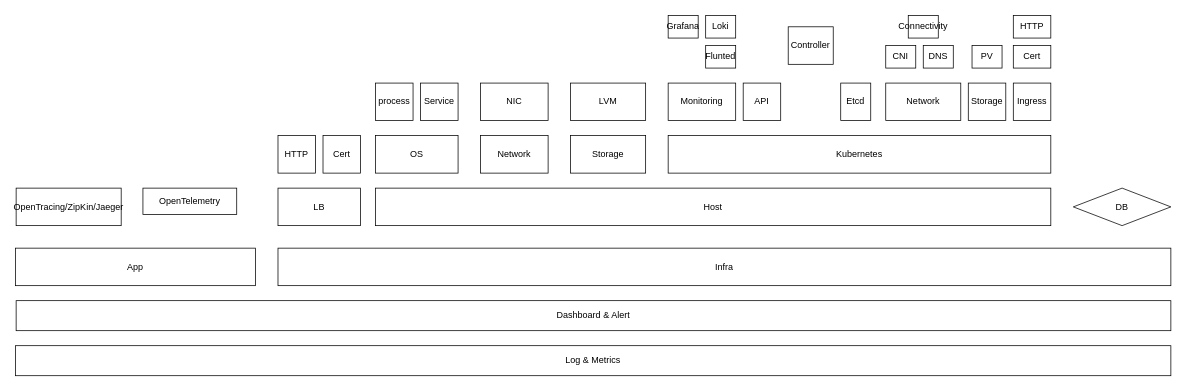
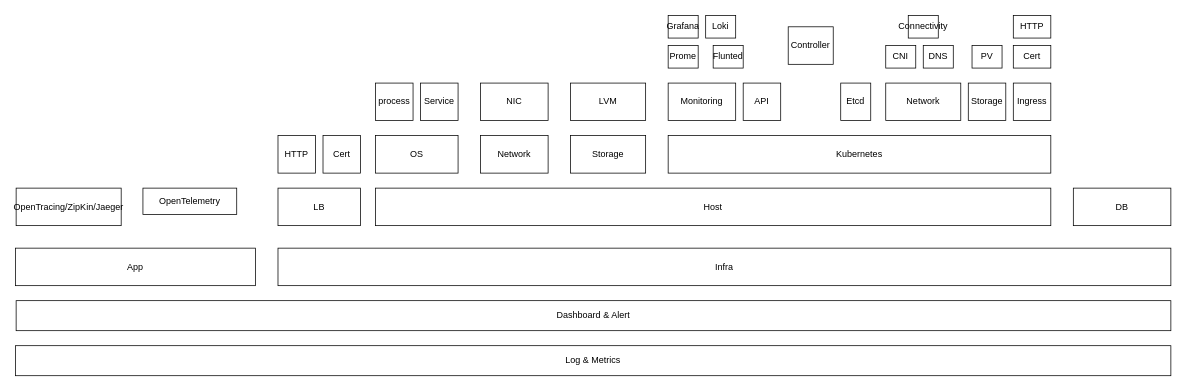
  <mxCell id="0" />
  <mxCell id="1" parent="0" />
  <mxCell id="2" value="App" style="rounded=0;whiteSpace=wrap;html=1;" vertex="1" parent="1"><mxGeometry x="20" y="330" width="320" height="50" as="geometry" /></mxCell>
  <mxCell id="3" value="Infra" style="rounded=0;whiteSpace=wrap;html=1;" vertex="1" parent="1"><mxGeometry x="370" y="330" width="1190" height="50" as="geometry" /></mxCell>
  <mxCell id="4" value="OS" style="rounded=0;whiteSpace=wrap;html=1;" vertex="1" parent="1"><mxGeometry x="500" y="180" width="110" height="50" as="geometry" /></mxCell>
  <mxCell id="5" value="Network" style="rounded=0;whiteSpace=wrap;html=1;" vertex="1" parent="1"><mxGeometry x="640" y="180" width="90" height="50" as="geometry" /></mxCell>
  <mxCell id="6" value="Storage" style="rounded=0;whiteSpace=wrap;html=1;" vertex="1" parent="1"><mxGeometry x="760" y="180" width="100" height="50" as="geometry" /></mxCell>
  <mxCell id="7" value="Monitoring" style="rounded=0;whiteSpace=wrap;html=1;" vertex="1" parent="1"><mxGeometry x="890" y="110" width="90" height="50" as="geometry" /></mxCell>
  <mxCell id="8" value="Kubernetes" style="rounded=0;whiteSpace=wrap;html=1;" vertex="1" parent="1"><mxGeometry x="890" y="180" width="510" height="50" as="geometry" /></mxCell>
  <mxCell id="9" value="Log &amp;amp; Metrics" style="rounded=0;whiteSpace=wrap;html=1;" vertex="1" parent="1"><mxGeometry x="20" y="460" width="1540" height="40" as="geometry" /></mxCell>
  <mxCell id="10" value="OpenTracing/ZipKin/Jaeger" style="rounded=0;whiteSpace=wrap;html=1;" vertex="1" parent="1"><mxGeometry x="21" y="250" width="140" height="50" as="geometry" /></mxCell>
  <mxCell id="11" value="OpenTelemetry" style="rounded=0;whiteSpace=wrap;html=1;" vertex="1" parent="1"><mxGeometry x="190" y="250" width="125" height="35" as="geometry" /></mxCell>
  <mxCell id="12" value="LB" style="rounded=0;whiteSpace=wrap;html=1;" vertex="1" parent="1"><mxGeometry x="370" y="250" width="110" height="50" as="geometry" /></mxCell>
  <mxCell id="13" value="HTTP" style="rounded=0;whiteSpace=wrap;html=1;" vertex="1" parent="1"><mxGeometry x="370" y="180" width="50" height="50" as="geometry" /></mxCell>
  <mxCell id="14" value="Cert" style="rounded=0;whiteSpace=wrap;html=1;" vertex="1" parent="1"><mxGeometry x="430" y="180" width="50" height="50" as="geometry" /></mxCell>
  <mxCell id="15" value="process" style="rounded=0;whiteSpace=wrap;html=1;" vertex="1" parent="1"><mxGeometry x="500" y="110" width="50" height="50" as="geometry" /></mxCell>
  <mxCell id="16" value="Service" style="rounded=0;whiteSpace=wrap;html=1;" vertex="1" parent="1"><mxGeometry x="560" y="110" width="50" height="50" as="geometry" /></mxCell>
  <mxCell id="17" value="NIC" style="rounded=0;whiteSpace=wrap;html=1;" vertex="1" parent="1"><mxGeometry x="640" y="110" width="90" height="50" as="geometry" /></mxCell>
  <mxCell id="18" value="LVM" style="rounded=0;whiteSpace=wrap;html=1;" vertex="1" parent="1"><mxGeometry x="760" y="110" width="100" height="50" as="geometry" /></mxCell>
  <mxCell id="19" value="API" style="rounded=0;whiteSpace=wrap;html=1;" vertex="1" parent="1"><mxGeometry x="990" y="110" width="50" height="50" as="geometry" /></mxCell>
  <mxCell id="20" value="Controller" style="rounded=0;whiteSpace=wrap;html=1;" vertex="1" parent="1"><mxGeometry x="1050" y="35" width="60" height="50" as="geometry" /></mxCell>
  <mxCell id="21" value="Etcd" style="rounded=0;whiteSpace=wrap;html=1;" vertex="1" parent="1"><mxGeometry x="1120" y="110" width="40" height="50" as="geometry" /></mxCell>
  <mxCell id="22" value="Network" style="rounded=0;whiteSpace=wrap;html=1;" vertex="1" parent="1"><mxGeometry x="1180" y="110" width="100" height="50" as="geometry" /></mxCell>
  <mxCell id="23" value="Storage" style="rounded=0;whiteSpace=wrap;html=1;" vertex="1" parent="1"><mxGeometry x="1290" y="110" width="50" height="50" as="geometry" /></mxCell>
  <mxCell id="24" value="Ingress" style="rounded=0;whiteSpace=wrap;html=1;" vertex="1" parent="1"><mxGeometry x="1350" y="110" width="50" height="50" as="geometry" /></mxCell>
  <mxCell id="25" value="Host" style="rounded=0;whiteSpace=wrap;html=1;" vertex="1" parent="1"><mxGeometry x="500" y="250" width="900" height="50" as="geometry" /></mxCell>
- <mxCell id="27" value="Flunted" style="rounded=0;whiteSpace=wrap;html=1;" vertex="1" parent="1"><mxGeometry x="940" y="60" width="40" height="30" as="geometry" /></mxCell>
+ <mxCell id="26" value="Prome" style="rounded=0;whiteSpace=wrap;html=1;" vertex="1" parent="1"><mxGeometry x="890" y="60" width="40" height="30" as="geometry" /></mxCell>
+ <mxCell id="27" value="Flunted" style="rounded=0;whiteSpace=wrap;html=1;" vertex="1" parent="1"><mxGeometry x="950" y="60" width="40" height="30" as="geometry" /></mxCell>
  <mxCell id="28" value="Grafana" style="rounded=0;whiteSpace=wrap;html=1;" vertex="1" parent="1"><mxGeometry x="890" y="20" width="40" height="30" as="geometry" /></mxCell>
  <mxCell id="29" value="Loki" style="rounded=0;whiteSpace=wrap;html=1;" vertex="1" parent="1"><mxGeometry x="940" y="20" width="40" height="30" as="geometry" /></mxCell>
  <mxCell id="30" value="CNI" style="rounded=0;whiteSpace=wrap;html=1;" vertex="1" parent="1"><mxGeometry x="1180" y="60" width="40" height="30" as="geometry" /></mxCell>
  <mxCell id="31" value="DNS" style="rounded=0;whiteSpace=wrap;html=1;" vertex="1" parent="1"><mxGeometry x="1230" y="60" width="40" height="30" as="geometry" /></mxCell>
  <mxCell id="32" value="PV" style="rounded=0;whiteSpace=wrap;html=1;" vertex="1" parent="1"><mxGeometry x="1295" y="60" width="40" height="30" as="geometry" /></mxCell>
  <mxCell id="33" value="Cert" style="rounded=0;whiteSpace=wrap;html=1;" vertex="1" parent="1"><mxGeometry x="1350" y="60" width="50" height="30" as="geometry" /></mxCell>
  <mxCell id="34" value="HTTP" style="rounded=0;whiteSpace=wrap;html=1;" vertex="1" parent="1"><mxGeometry x="1350" y="20" width="50" height="30" as="geometry" /></mxCell>
  <mxCell id="35" value="Connectivity" style="rounded=0;whiteSpace=wrap;html=1;" vertex="1" parent="1"><mxGeometry x="1210" y="20" width="40" height="30" as="geometry" /></mxCell>
  <mxCell id="36" value="Dashboard &amp;amp; Alert" style="rounded=0;whiteSpace=wrap;html=1;" vertex="1" parent="1"><mxGeometry x="21" y="400" width="1539" height="40" as="geometry" /></mxCell>
- <mxCell id="37" value="DB" style="rhombus;whiteSpace=wrap;html=1;" vertex="1" parent="1"><mxGeometry x="1430" y="250" width="130" height="50" as="geometry" /></mxCell>
+ <mxCell id="37" value="DB" style="rounded=0;whiteSpace=wrap;html=1;" vertex="1" parent="1"><mxGeometry x="1430" y="250" width="130" height="50" as="geometry" /></mxCell>
